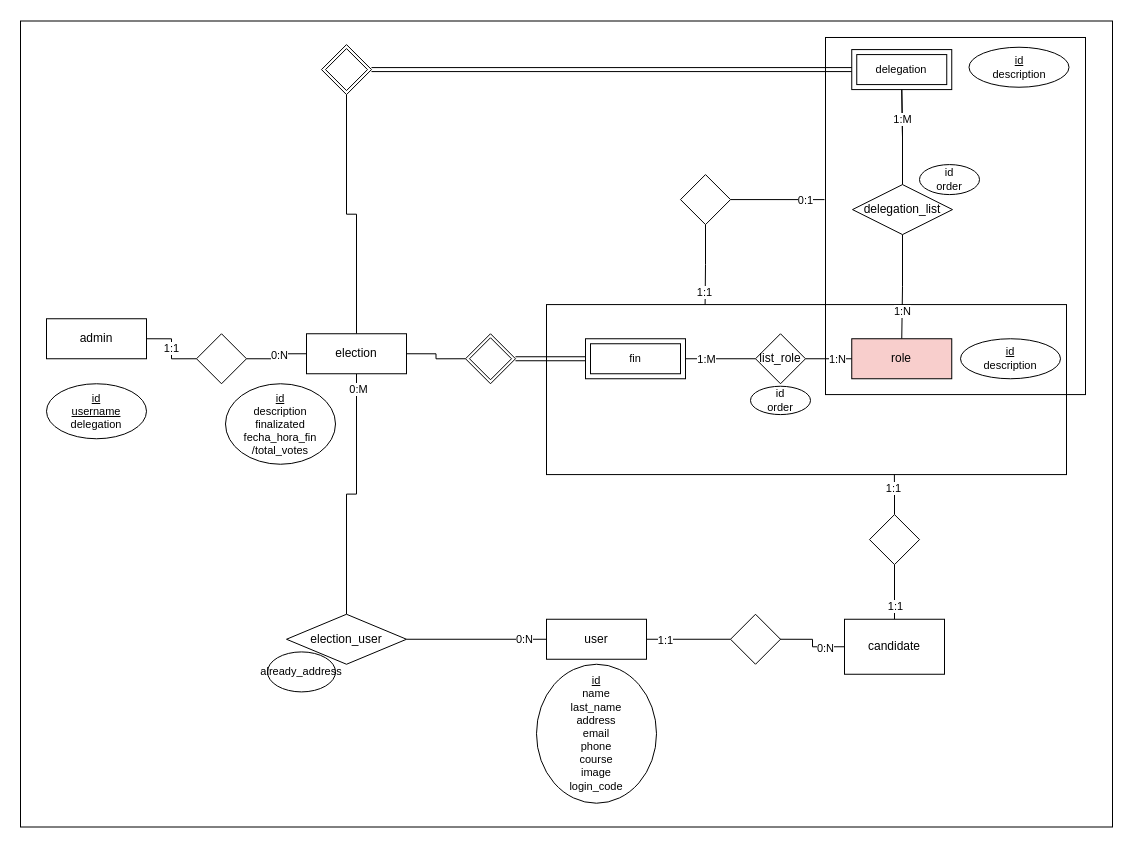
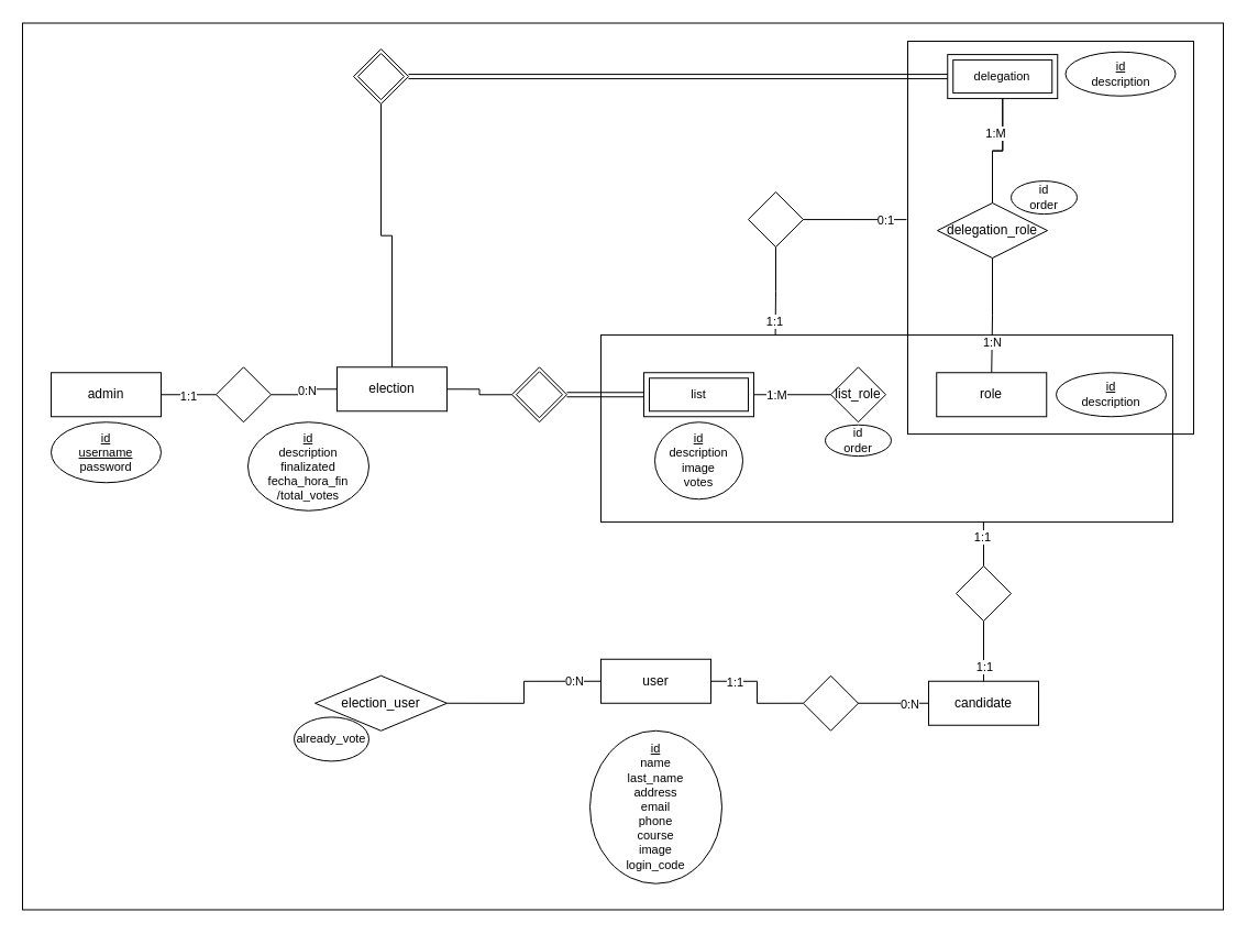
  <mxCell id="0" />
  <mxCell id="1" parent="0" />
  <mxCell id="2" value="" style="rounded=0;whiteSpace=wrap;html=1;fillColor=none;labelBackgroundColor=none;" parent="1" vertex="1"><mxGeometry x="20" y="20.5" width="1092" height="806" as="geometry" /></mxCell>
  <mxCell id="3" value="" style="rounded=0;html=1;fontFamily=Helvetica;fontSize=11;fillColor=none;labelBorderColor=none;whiteSpace=wrap;fontColor=default;labelBackgroundColor=none;" parent="1" vertex="1"><mxGeometry x="546" y="304.08" width="520" height="170" as="geometry" /></mxCell>
  <mxCell id="4" value="" style="rounded=0;html=1;fontFamily=Helvetica;fontSize=11;fillColor=none;labelBorderColor=none;whiteSpace=wrap;fontColor=default;labelBackgroundColor=none;" parent="1" vertex="1"><mxGeometry x="825" y="36.99" width="260" height="357.09" as="geometry" /></mxCell>
- <mxCell id="5" value="admin" style="html=1;align=center;labelBorderColor=none;whiteSpace=wrap;fontColor=default;labelBackgroundColor=none;" parent="1" vertex="1"><mxGeometry x="46" y="318.25" width="100" height="40" as="geometry" /></mxCell>
+ <mxCell id="5" value="admin" style="html=1;align=center;labelBorderColor=none;whiteSpace=wrap;fontColor=default;labelBackgroundColor=none;" parent="1" vertex="1"><mxGeometry x="46" y="338.25" width="100" height="40" as="geometry" /></mxCell>
  <mxCell id="6" style="edgeStyle=orthogonalEdgeStyle;rounded=0;orthogonalLoop=1;jettySize=auto;html=1;exitX=0;exitY=0.5;exitDx=0;exitDy=0;entryX=1;entryY=0.5;entryDx=0;entryDy=0;endArrow=none;endFill=0;labelBorderColor=none;fontColor=default;labelBackgroundColor=none;" parent="1" source="10" target="5" edge="1"><mxGeometry relative="1" as="geometry" /></mxCell>
  <mxCell id="7" value="1:1" style="edgeLabel;html=1;align=center;verticalAlign=middle;resizable=0;points=[];fontSize=11;fontFamily=Helvetica;fontColor=default;labelBorderColor=none;labelBackgroundColor=default;" parent="6" vertex="1" connectable="0"><mxGeometry x="0.04" y="1" relative="1" as="geometry"><mxPoint as="offset" /></mxGeometry></mxCell>
  <mxCell id="8" style="edgeStyle=orthogonalEdgeStyle;shape=connector;rounded=0;orthogonalLoop=1;jettySize=auto;html=1;exitX=1;exitY=0.5;exitDx=0;exitDy=0;entryX=0;entryY=0.5;entryDx=0;entryDy=0;labelBackgroundColor=none;strokeColor=default;fontFamily=Helvetica;fontSize=11;fontColor=default;endArrow=none;endFill=0;labelBorderColor=none;" parent="1" source="10" target="15" edge="1"><mxGeometry relative="1" as="geometry" /></mxCell>
  <mxCell id="9" value="0:N" style="edgeLabel;html=1;align=center;verticalAlign=middle;resizable=0;points=[];fontSize=11;fontFamily=Helvetica;fontColor=default;labelBorderColor=none;labelBackgroundColor=default;" parent="8" vertex="1" connectable="0"><mxGeometry x="0.033" y="-2" relative="1" as="geometry"><mxPoint as="offset" /></mxGeometry></mxCell>
  <mxCell id="10" value="" style="shape=rhombus;perimeter=rhombusPerimeter;html=1;align=center;labelBorderColor=none;whiteSpace=wrap;fontColor=default;labelBackgroundColor=none;" parent="1" vertex="1"><mxGeometry x="196" y="333.25" width="50" height="50" as="geometry" /></mxCell>
  <mxCell id="11" style="edgeStyle=orthogonalEdgeStyle;shape=connector;rounded=0;orthogonalLoop=1;jettySize=auto;html=1;exitX=1;exitY=0.5;exitDx=0;exitDy=0;entryX=0;entryY=0.5;entryDx=0;entryDy=0;labelBackgroundColor=none;strokeColor=default;fontFamily=Helvetica;fontSize=11;fontColor=default;endArrow=none;endFill=0;labelBorderColor=none;" parent="1" source="15" target="17" edge="1"><mxGeometry relative="1" as="geometry" /></mxCell>
  <mxCell id="12" style="edgeStyle=orthogonalEdgeStyle;shape=connector;rounded=0;orthogonalLoop=1;jettySize=auto;html=1;exitX=0.5;exitY=0;exitDx=0;exitDy=0;entryX=0.5;entryY=1;entryDx=0;entryDy=0;labelBackgroundColor=none;strokeColor=default;fontFamily=Helvetica;fontSize=11;fontColor=default;endArrow=none;endFill=0;labelBorderColor=none;" parent="1" source="15" target="26" edge="1"><mxGeometry relative="1" as="geometry" /></mxCell>
- <mxCell id="13" style="edgeStyle=orthogonalEdgeStyle;rounded=0;orthogonalLoop=1;jettySize=auto;html=1;exitX=0.5;exitY=1;exitDx=0;exitDy=0;entryX=0.5;entryY=0;entryDx=0;entryDy=0;endArrow=none;endFill=0;labelBorderColor=none;fontColor=default;labelBackgroundColor=none;" parent="1" source="15" target="36" edge="1"><mxGeometry relative="1" as="geometry" /></mxCell>
- <mxCell id="14" value="0:M" style="edgeLabel;html=1;align=center;verticalAlign=middle;resizable=0;points=[];labelBackgroundColor=default;labelBorderColor=none;fontColor=default;" parent="13" vertex="1" connectable="0"><mxGeometry x="-0.877" y="1" relative="1" as="geometry"><mxPoint as="offset" /></mxGeometry></mxCell>
  <mxCell id="15" value="election" style="html=1;align=center;labelBorderColor=none;whiteSpace=wrap;fontColor=default;labelBackgroundColor=none;" parent="1" vertex="1"><mxGeometry x="306" y="333.25" width="100" height="40" as="geometry" /></mxCell>
  <mxCell id="16" style="edgeStyle=orthogonalEdgeStyle;shape=link;rounded=0;orthogonalLoop=1;jettySize=auto;html=1;exitX=1;exitY=0.5;exitDx=0;exitDy=0;entryX=0;entryY=0.5;entryDx=0;entryDy=0;labelBackgroundColor=none;strokeColor=default;fontFamily=Helvetica;fontSize=11;fontColor=default;endArrow=none;endFill=0;labelBorderColor=none;" parent="1" source="17" target="18" edge="1"><mxGeometry relative="1" as="geometry" /></mxCell>
  <mxCell id="17" value="" style="shape=rhombus;double=1;perimeter=rhombusPerimeter;html=1;align=center;fontFamily=Helvetica;fontSize=11;fontColor=default;labelBorderColor=none;whiteSpace=wrap;labelBackgroundColor=none;" parent="1" vertex="1"><mxGeometry x="465" y="333.25" width="50" height="50" as="geometry" /></mxCell>
- <mxCell id="18" value="fin" style="shape=ext;margin=3;double=1;html=1;align=center;fontFamily=Helvetica;fontSize=11;fontColor=default;labelBorderColor=none;whiteSpace=wrap;labelBackgroundColor=none;" parent="1" vertex="1"><mxGeometry x="585" y="338.25" width="100" height="40" as="geometry" /></mxCell>
- <mxCell id="19" value="user" style="html=1;align=center;labelBorderColor=none;whiteSpace=wrap;fontColor=default;labelBackgroundColor=none;" parent="1" vertex="1"><mxGeometry x="546" y="618.75" width="100" height="40" as="geometry" /></mxCell>
- <mxCell id="20" value="&lt;u&gt;id&lt;/u&gt;&lt;br&gt;&lt;u&gt;username&lt;/u&gt;&lt;br&gt;delegation" style="ellipse;html=1;align=center;fontFamily=Helvetica;fontSize=11;fontColor=default;labelBorderColor=none;whiteSpace=wrap;labelBackgroundColor=none;" parent="1" vertex="1"><mxGeometry x="46" y="383.25" width="100" height="55" as="geometry" /></mxCell>
+ <mxCell id="18" value="list" style="shape=ext;margin=3;double=1;html=1;align=center;fontFamily=Helvetica;fontSize=11;fontColor=default;labelBorderColor=none;whiteSpace=wrap;labelBackgroundColor=none;" parent="1" vertex="1"><mxGeometry x="585" y="338.25" width="100" height="40" as="geometry" /></mxCell>
+ <mxCell id="19" value="user" style="html=1;align=center;labelBorderColor=none;whiteSpace=wrap;fontColor=default;labelBackgroundColor=none;" parent="1" vertex="1"><mxGeometry x="546" y="598.75" width="100" height="40" as="geometry" /></mxCell>
+ <mxCell id="20" value="&lt;u&gt;id&lt;/u&gt;&lt;br&gt;&lt;u&gt;username&lt;/u&gt;&lt;br&gt;password" style="ellipse;html=1;align=center;fontFamily=Helvetica;fontSize=11;fontColor=default;labelBorderColor=none;whiteSpace=wrap;labelBackgroundColor=none;" parent="1" vertex="1"><mxGeometry x="46" y="383.25" width="100" height="55" as="geometry" /></mxCell>
  <mxCell id="21" value="&lt;u&gt;id&lt;/u&gt;&lt;br&gt;description&lt;br&gt;finalizated&lt;br&gt;fecha_hora_fin&lt;br&gt;/total_votes" style="ellipse;html=1;align=center;fontFamily=Helvetica;fontSize=11;fontColor=default;labelBorderColor=none;whiteSpace=wrap;labelBackgroundColor=none;" parent="1" vertex="1"><mxGeometry x="225" y="383.25" width="110" height="80.5" as="geometry" /></mxCell>
+ <mxCell id="22" value="&lt;u&gt;id&lt;/u&gt;&lt;br&gt;description&lt;br&gt;image&lt;br&gt;votes" style="ellipse;html=1;align=center;fontFamily=Helvetica;fontSize=11;fontColor=default;labelBorderColor=none;whiteSpace=wrap;labelBackgroundColor=none;" parent="1" vertex="1"><mxGeometry x="595" y="383.25" width="80" height="70" as="geometry" /></mxCell>
  <mxCell id="23" value="&lt;u&gt;id&lt;/u&gt;&lt;br&gt;description" style="ellipse;html=1;align=center;fontFamily=Helvetica;fontSize=11;fontColor=default;labelBorderColor=none;whiteSpace=wrap;labelBackgroundColor=none;" parent="1" vertex="1"><mxGeometry x="968.5" y="46.74" width="100" height="40" as="geometry" /></mxCell>
- <mxCell id="24" value="delegation" style="shape=ext;margin=3;double=1;html=1;align=center;fontFamily=Helvetica;fontSize=11;fontColor=default;labelBorderColor=none;whiteSpace=wrap;labelBackgroundColor=none;" parent="1" vertex="1"><mxGeometry x="851.25" y="49.08" width="100" height="40" as="geometry" /></mxCell>
+ <mxCell id="24" value="delegation" style="shape=ext;margin=3;double=1;html=1;align=center;fontFamily=Helvetica;fontSize=11;fontColor=default;labelBorderColor=none;whiteSpace=wrap;labelBackgroundColor=none;" parent="1" vertex="1"><mxGeometry x="861.25" y="49.08" width="100" height="40" as="geometry" /></mxCell>
  <mxCell id="25" style="edgeStyle=orthogonalEdgeStyle;shape=link;rounded=0;orthogonalLoop=1;jettySize=auto;html=1;exitX=1;exitY=0.5;exitDx=0;exitDy=0;entryX=0;entryY=0.5;entryDx=0;entryDy=0;labelBackgroundColor=none;strokeColor=default;fontFamily=Helvetica;fontSize=11;fontColor=default;endArrow=none;endFill=0;labelBorderColor=none;" parent="1" source="26" target="24" edge="1"><mxGeometry relative="1" as="geometry" /></mxCell>
  <mxCell id="26" value="" style="shape=rhombus;double=1;perimeter=rhombusPerimeter;html=1;align=center;fontFamily=Helvetica;fontSize=11;fontColor=default;labelBorderColor=none;whiteSpace=wrap;labelBackgroundColor=none;" parent="1" vertex="1"><mxGeometry x="321" y="44.08" width="50" height="50" as="geometry" /></mxCell>
  <mxCell id="27" style="edgeStyle=orthogonalEdgeStyle;shape=connector;rounded=0;orthogonalLoop=1;jettySize=auto;html=1;exitX=0.5;exitY=0;exitDx=0;exitDy=0;entryX=0.5;entryY=1;entryDx=0;entryDy=0;labelBackgroundColor=none;strokeColor=default;fontFamily=Helvetica;fontSize=11;fontColor=default;endArrow=none;endFill=0;labelBorderColor=none;" parent="1" source="32" target="24" edge="1"><mxGeometry relative="1" as="geometry" /></mxCell>
  <mxCell id="28" style="edgeStyle=orthogonalEdgeStyle;shape=connector;rounded=0;orthogonalLoop=1;jettySize=auto;html=1;exitX=0.5;exitY=1;exitDx=0;exitDy=0;labelBackgroundColor=none;strokeColor=default;fontFamily=Helvetica;fontSize=11;fontColor=default;endArrow=none;endFill=0;entryX=0.5;entryY=0;entryDx=0;entryDy=0;labelBorderColor=none;" parent="1" source="32" target="40" edge="1"><mxGeometry relative="1" as="geometry"><mxPoint x="621" y="244.08" as="targetPoint" /></mxGeometry></mxCell>
  <mxCell id="29" value="1:N" style="edgeLabel;html=1;align=center;verticalAlign=middle;resizable=0;points=[];fontSize=11;fontFamily=Helvetica;fontColor=default;labelBorderColor=none;labelBackgroundColor=default;" parent="28" vertex="1" connectable="0"><mxGeometry x="0.077" relative="1" as="geometry"><mxPoint y="21" as="offset" /></mxGeometry></mxCell>
  <mxCell id="30" value="" style="edgeStyle=orthogonalEdgeStyle;shape=connector;rounded=0;orthogonalLoop=1;jettySize=auto;html=1;labelBackgroundColor=none;strokeColor=default;fontFamily=Helvetica;fontSize=11;fontColor=default;endArrow=none;endFill=0;labelBorderColor=none;" parent="1" source="32" target="24" edge="1"><mxGeometry relative="1" as="geometry" /></mxCell>
  <mxCell id="31" value="1:M" style="edgeLabel;html=1;align=center;verticalAlign=middle;resizable=0;points=[];fontSize=11;fontFamily=Helvetica;fontColor=default;labelBorderColor=none;labelBackgroundColor=default;" parent="30" vertex="1" connectable="0"><mxGeometry x="-0.022" y="-1" relative="1" as="geometry"><mxPoint x="-1" y="-17" as="offset" /></mxGeometry></mxCell>
- <mxCell id="32" value="delegation_list" style="shape=rhombus;perimeter=rhombusPerimeter;html=1;align=center;labelBorderColor=none;whiteSpace=wrap;fontColor=default;labelBackgroundColor=none;" parent="1" vertex="1"><mxGeometry x="852" y="184.08" width="100" height="50" as="geometry" /></mxCell>
+ <mxCell id="32" value="delegation_role" style="shape=rhombus;perimeter=rhombusPerimeter;html=1;align=center;labelBorderColor=none;whiteSpace=wrap;fontColor=default;labelBackgroundColor=none;" parent="1" vertex="1"><mxGeometry x="852" y="184.08" width="100" height="50" as="geometry" /></mxCell>
  <mxCell id="33" value="&lt;u&gt;id&lt;/u&gt;&lt;br&gt;name&lt;br&gt;last_name&lt;br&gt;address&lt;br&gt;email&lt;br&gt;phone&lt;br&gt;course&lt;br&gt;image&lt;br&gt;login_code" style="ellipse;html=1;align=center;fontFamily=Helvetica;fontSize=11;fontColor=default;labelBorderColor=none;whiteSpace=wrap;labelBackgroundColor=none;" parent="1" vertex="1"><mxGeometry x="536" y="663.75" width="120" height="138.97" as="geometry" /></mxCell>
  <mxCell id="34" style="edgeStyle=orthogonalEdgeStyle;rounded=0;orthogonalLoop=1;jettySize=auto;html=1;exitX=1;exitY=0.5;exitDx=0;exitDy=0;endArrow=none;endFill=0;entryX=0;entryY=0.5;entryDx=0;entryDy=0;labelBorderColor=none;fontColor=default;labelBackgroundColor=none;" parent="1" source="36" target="19" edge="1"><mxGeometry relative="1" as="geometry" /></mxCell>
  <mxCell id="35" value="0:N" style="edgeLabel;html=1;align=center;verticalAlign=middle;resizable=0;points=[];labelBackgroundColor=default;labelBorderColor=none;fontColor=default;" parent="34" vertex="1" connectable="0"><mxGeometry x="0.95" y="1" relative="1" as="geometry"><mxPoint x="-20" y="1" as="offset" /></mxGeometry></mxCell>
  <mxCell id="36" value="election_user" style="shape=rhombus;perimeter=rhombusPerimeter;html=1;align=center;labelBorderColor=none;whiteSpace=wrap;fontColor=default;labelBackgroundColor=none;" parent="1" vertex="1"><mxGeometry x="286" y="613.75" width="120" height="50" as="geometry" /></mxCell>
- <mxCell id="37" value="already_address" style="ellipse;html=1;align=center;fontFamily=Helvetica;fontSize=11;fontColor=default;labelBorderColor=none;whiteSpace=wrap;labelBackgroundColor=none;" parent="1" vertex="1"><mxGeometry x="267" y="651.41" width="68" height="40" as="geometry" /></mxCell>
+ <mxCell id="37" value="already_vote" style="ellipse;html=1;align=center;fontFamily=Helvetica;fontSize=11;fontColor=default;labelBorderColor=none;whiteSpace=wrap;labelBackgroundColor=none;" parent="1" vertex="1"><mxGeometry x="267" y="651.41" width="68" height="40" as="geometry" /></mxCell>
  <mxCell id="38" style="edgeStyle=orthogonalEdgeStyle;rounded=0;orthogonalLoop=1;jettySize=auto;html=1;entryX=1;entryY=0.5;entryDx=0;entryDy=0;endArrow=none;endFill=0;exitX=0;exitY=0.5;exitDx=0;exitDy=0;labelBorderColor=none;fontColor=default;labelBackgroundColor=none;" parent="1" source="61" target="19" edge="1"><mxGeometry relative="1" as="geometry"><mxPoint x="725" y="639.08" as="sourcePoint" /></mxGeometry></mxCell>
  <mxCell id="39" value="1:1" style="edgeLabel;html=1;align=center;verticalAlign=middle;resizable=0;points=[];labelBorderColor=none;fontColor=default;labelBackgroundColor=default;" parent="38" vertex="1" connectable="0"><mxGeometry x="0.581" y="1" relative="1" as="geometry"><mxPoint as="offset" /></mxGeometry></mxCell>
- <mxCell id="40" value="role" style="html=1;align=center;labelBorderColor=none;whiteSpace=wrap;fontColor=default;labelBackgroundColor=none;fillColor=#f8cecc;" parent="1" vertex="1"><mxGeometry x="851.25" y="338.25" width="100" height="40" as="geometry" /></mxCell>
+ <mxCell id="40" value="role" style="html=1;align=center;labelBorderColor=none;whiteSpace=wrap;fontColor=default;labelBackgroundColor=none;" parent="1" vertex="1"><mxGeometry x="851.25" y="338.25" width="100" height="40" as="geometry" /></mxCell>
  <mxCell id="41" value="&lt;u&gt;id&lt;/u&gt;&lt;br&gt;description" style="ellipse;html=1;align=center;fontFamily=Helvetica;fontSize=11;fontColor=default;labelBorderColor=none;whiteSpace=wrap;labelBackgroundColor=none;" parent="1" vertex="1"><mxGeometry x="960" y="338.25" width="100" height="40" as="geometry" /></mxCell>
  <mxCell id="42" value="id&lt;br&gt;order" style="ellipse;html=1;align=center;fontFamily=Helvetica;fontSize=11;fontColor=default;labelBorderColor=none;whiteSpace=wrap;labelBackgroundColor=none;" parent="1" vertex="1"><mxGeometry x="750" y="385.75" width="60" height="28.33" as="geometry" /></mxCell>
  <mxCell id="43" style="edgeStyle=orthogonalEdgeStyle;shape=connector;rounded=0;orthogonalLoop=1;jettySize=auto;html=1;exitX=0.5;exitY=0;exitDx=0;exitDy=0;labelBackgroundColor=none;strokeColor=default;fontFamily=Helvetica;fontSize=11;fontColor=default;endArrow=none;endFill=0;entryX=0.5;entryY=1;entryDx=0;entryDy=0;labelBorderColor=none;" parent="1" source="62" target="57" edge="1"><mxGeometry relative="1" as="geometry"><mxPoint x="901" y="574.08" as="targetPoint" /><mxPoint x="894.25" y="618.75" as="sourcePoint" /></mxGeometry></mxCell>
  <mxCell id="44" value="1:1" style="edgeLabel;html=1;align=center;verticalAlign=middle;resizable=0;points=[];fontSize=11;fontFamily=Helvetica;fontColor=default;labelBorderColor=none;labelBackgroundColor=default;" parent="43" vertex="1" connectable="0"><mxGeometry x="-0.538" relative="1" as="geometry"><mxPoint as="offset" /></mxGeometry></mxCell>
- <mxCell id="45" style="edgeStyle=orthogonalEdgeStyle;rounded=0;orthogonalLoop=1;jettySize=auto;html=1;exitX=1;exitY=0.5;exitDx=0;exitDy=0;entryX=0;entryY=0.5;entryDx=0;entryDy=0;endArrow=none;endFill=0;labelBorderColor=none;fontColor=default;labelBackgroundColor=none;" parent="1" source="49" target="40" edge="1"><mxGeometry relative="1" as="geometry" /></mxCell>
- <mxCell id="46" value="1:N" style="edgeLabel;html=1;align=center;verticalAlign=middle;resizable=0;points=[];labelBorderColor=none;fontColor=default;labelBackgroundColor=default;" parent="45" vertex="1" connectable="0"><mxGeometry x="0.36" relative="1" as="geometry"><mxPoint as="offset" /></mxGeometry></mxCell>
  <mxCell id="47" style="edgeStyle=orthogonalEdgeStyle;shape=connector;rounded=0;orthogonalLoop=1;jettySize=auto;html=1;exitX=0;exitY=0.5;exitDx=0;exitDy=0;entryX=1;entryY=0.5;entryDx=0;entryDy=0;labelBackgroundColor=none;strokeColor=default;fontFamily=Helvetica;fontSize=11;fontColor=default;endArrow=none;endFill=0;labelBorderColor=none;" parent="1" source="49" target="18" edge="1"><mxGeometry relative="1" as="geometry" /></mxCell>
  <mxCell id="48" value="1:M" style="edgeLabel;html=1;align=center;verticalAlign=middle;resizable=0;points=[];labelBorderColor=none;fontColor=default;labelBackgroundColor=default;" parent="47" vertex="1" connectable="0"><mxGeometry x="0.681" y="1" relative="1" as="geometry"><mxPoint x="9" y="-1" as="offset" /></mxGeometry></mxCell>
  <mxCell id="49" value="list_role" style="shape=rhombus;perimeter=rhombusPerimeter;html=1;align=center;labelBorderColor=none;whiteSpace=wrap;fontColor=default;labelBackgroundColor=none;" parent="1" vertex="1"><mxGeometry x="755" y="333.25" width="50" height="50" as="geometry" /></mxCell>
  <mxCell id="50" style="edgeStyle=orthogonalEdgeStyle;shape=connector;rounded=0;orthogonalLoop=1;jettySize=auto;html=1;exitX=1;exitY=0.5;exitDx=0;exitDy=0;entryX=-0.004;entryY=0.454;entryDx=0;entryDy=0;entryPerimeter=0;labelBackgroundColor=none;strokeColor=default;fontFamily=Helvetica;fontSize=11;fontColor=default;endArrow=none;endFill=0;labelBorderColor=none;" parent="1" source="54" target="4" edge="1"><mxGeometry relative="1" as="geometry" /></mxCell>
  <mxCell id="51" value="0:1" style="edgeLabel;html=1;align=center;verticalAlign=middle;resizable=0;points=[];fontSize=11;fontFamily=Helvetica;fontColor=default;labelBorderColor=none;labelBackgroundColor=default;" parent="50" vertex="1" connectable="0"><mxGeometry x="0.593" relative="1" as="geometry"><mxPoint as="offset" /></mxGeometry></mxCell>
  <mxCell id="52" style="edgeStyle=orthogonalEdgeStyle;shape=connector;rounded=0;orthogonalLoop=1;jettySize=auto;html=1;exitX=0.5;exitY=1;exitDx=0;exitDy=0;labelBackgroundColor=none;strokeColor=default;fontFamily=Helvetica;fontSize=11;fontColor=default;endArrow=none;endFill=0;entryX=0.305;entryY=0;entryDx=0;entryDy=0;entryPerimeter=0;labelBorderColor=none;" parent="1" source="54" target="3" edge="1"><mxGeometry relative="1" as="geometry"><mxPoint x="705" y="302.08" as="targetPoint" /></mxGeometry></mxCell>
  <mxCell id="53" value="1:1" style="edgeLabel;html=1;align=center;verticalAlign=middle;resizable=0;points=[];fontSize=11;fontFamily=Helvetica;fontColor=default;labelBorderColor=none;labelBackgroundColor=default;" parent="52" vertex="1" connectable="0"><mxGeometry x="0.684" y="-1" relative="1" as="geometry"><mxPoint as="offset" /></mxGeometry></mxCell>
  <mxCell id="54" value="" style="shape=rhombus;perimeter=rhombusPerimeter;html=1;align=center;labelBorderColor=none;whiteSpace=wrap;fontColor=default;labelBackgroundColor=none;" parent="1" vertex="1"><mxGeometry x="680" y="174.08" width="50" height="50" as="geometry" /></mxCell>
  <mxCell id="55" style="edgeStyle=orthogonalEdgeStyle;shape=connector;rounded=0;orthogonalLoop=1;jettySize=auto;html=1;exitX=0.5;exitY=0;exitDx=0;exitDy=0;entryX=0.669;entryY=0.999;entryDx=0;entryDy=0;entryPerimeter=0;labelBackgroundColor=none;strokeColor=default;fontFamily=Helvetica;fontSize=11;fontColor=default;endArrow=none;endFill=0;labelBorderColor=none;" parent="1" source="57" target="3" edge="1"><mxGeometry relative="1" as="geometry" /></mxCell>
  <mxCell id="56" value="1:1" style="edgeLabel;html=1;align=center;verticalAlign=middle;resizable=0;points=[];fontSize=11;fontFamily=Helvetica;fontColor=default;labelBorderColor=none;labelBackgroundColor=default;" parent="55" vertex="1" connectable="0"><mxGeometry x="0.365" y="1" relative="1" as="geometry"><mxPoint as="offset" /></mxGeometry></mxCell>
  <mxCell id="57" value="" style="shape=rhombus;perimeter=rhombusPerimeter;html=1;align=center;labelBorderColor=none;whiteSpace=wrap;fontColor=default;labelBackgroundColor=none;" parent="1" vertex="1"><mxGeometry x="869" y="514.08" width="50" height="50" as="geometry" /></mxCell>
  <mxCell id="58" value="id&lt;br&gt;order" style="ellipse;html=1;align=center;fontFamily=Helvetica;fontSize=11;fontColor=default;labelBorderColor=none;whiteSpace=wrap;labelBackgroundColor=none;" parent="1" vertex="1"><mxGeometry x="919" y="164.08" width="60" height="30" as="geometry" /></mxCell>
  <mxCell id="59" style="edgeStyle=orthogonalEdgeStyle;rounded=0;orthogonalLoop=1;jettySize=auto;html=1;entryX=0;entryY=0.5;entryDx=0;entryDy=0;labelBackgroundColor=none;strokeColor=default;fontFamily=Helvetica;fontSize=11;fontColor=default;endArrow=none;endFill=0;exitX=0.974;exitY=0.5;exitDx=0;exitDy=0;exitPerimeter=0;labelBorderColor=none;" parent="1" source="61" target="62" edge="1"><mxGeometry relative="1" as="geometry"><mxPoint x="785" y="639.08" as="sourcePoint" /><mxPoint x="844.25" y="638.75" as="targetPoint" /></mxGeometry></mxCell>
  <mxCell id="60" value="0:N" style="edgeLabel;html=1;align=center;verticalAlign=middle;resizable=0;points=[];labelBorderColor=none;fontColor=default;labelBackgroundColor=default;" parent="59" vertex="1" connectable="0"><mxGeometry x="0.459" y="-1" relative="1" as="geometry"><mxPoint as="offset" /></mxGeometry></mxCell>
  <mxCell id="61" value="" style="shape=rhombus;perimeter=rhombusPerimeter;html=1;align=center;labelBorderColor=none;whiteSpace=wrap;fontColor=default;labelBackgroundColor=none;" parent="1" vertex="1"><mxGeometry x="730" y="613.75" width="50" height="50" as="geometry" /></mxCell>
- <mxCell id="62" value="candidate" style="html=1;align=center;labelBorderColor=none;whiteSpace=wrap;fontColor=default;labelBackgroundColor=none;" parent="1" vertex="1"><mxGeometry x="844" y="618.75" width="100" height="55" as="geometry" /></mxCell>
+ <mxCell id="62" value="candidate" style="html=1;align=center;labelBorderColor=none;whiteSpace=wrap;fontColor=default;labelBackgroundColor=none;" parent="1" vertex="1"><mxGeometry x="844" y="618.75" width="100" height="40" as="geometry" /></mxCell>
